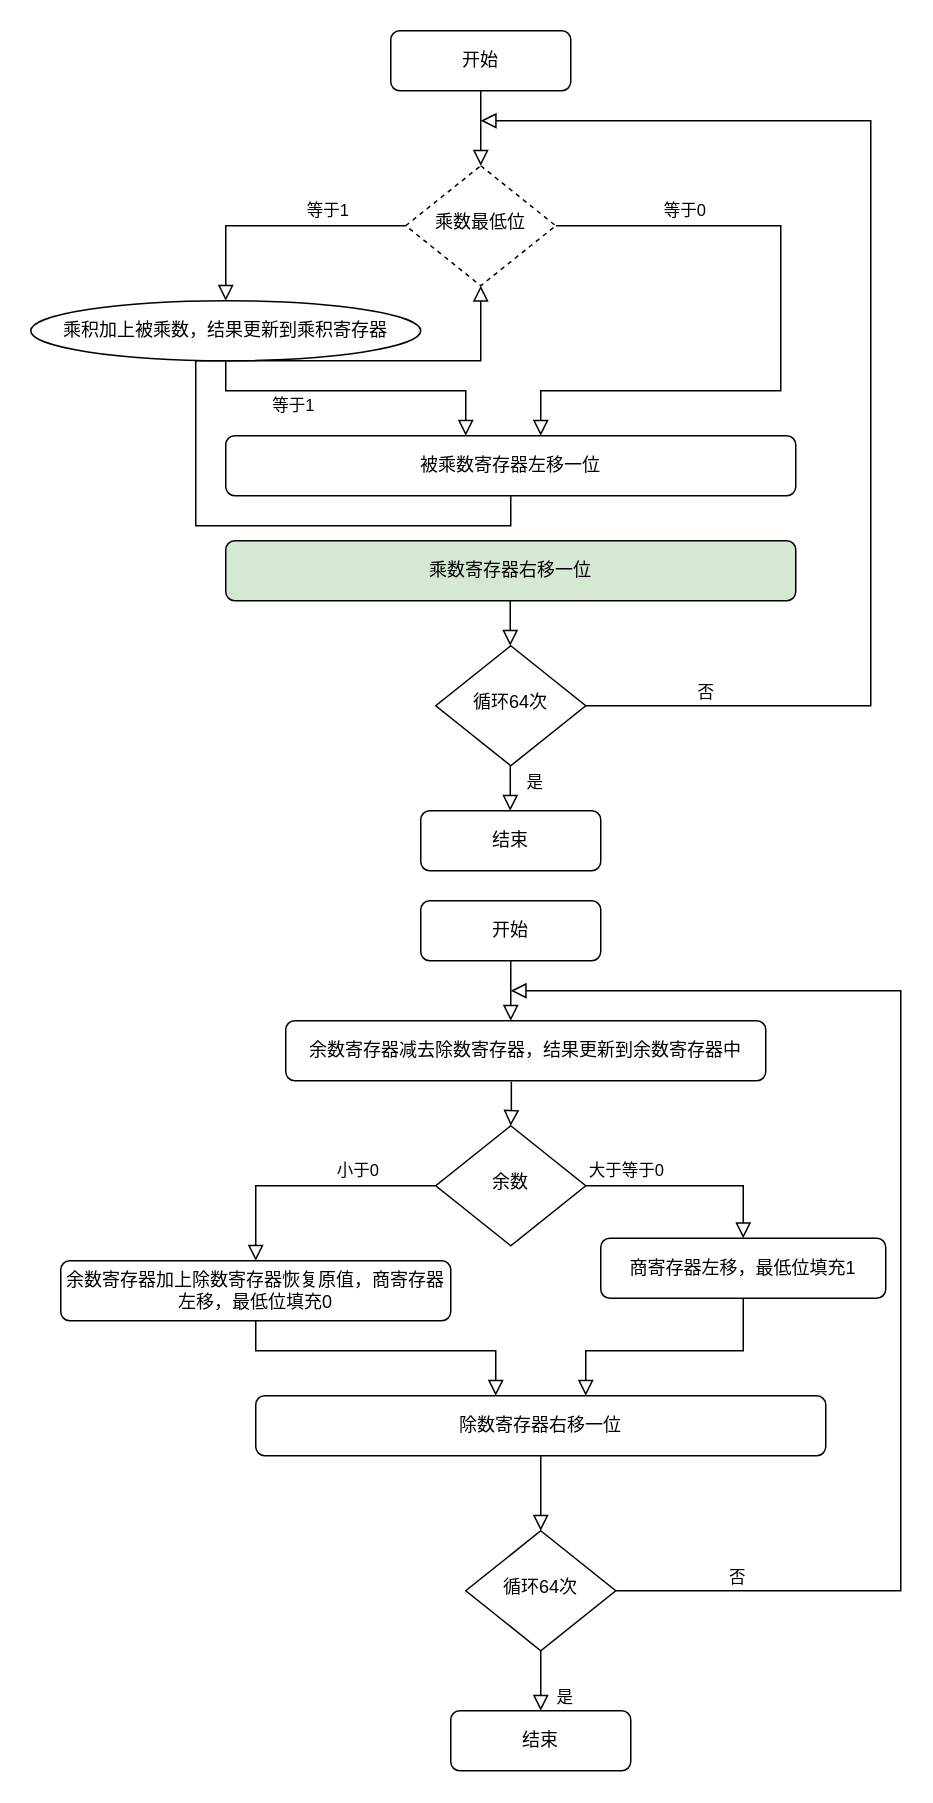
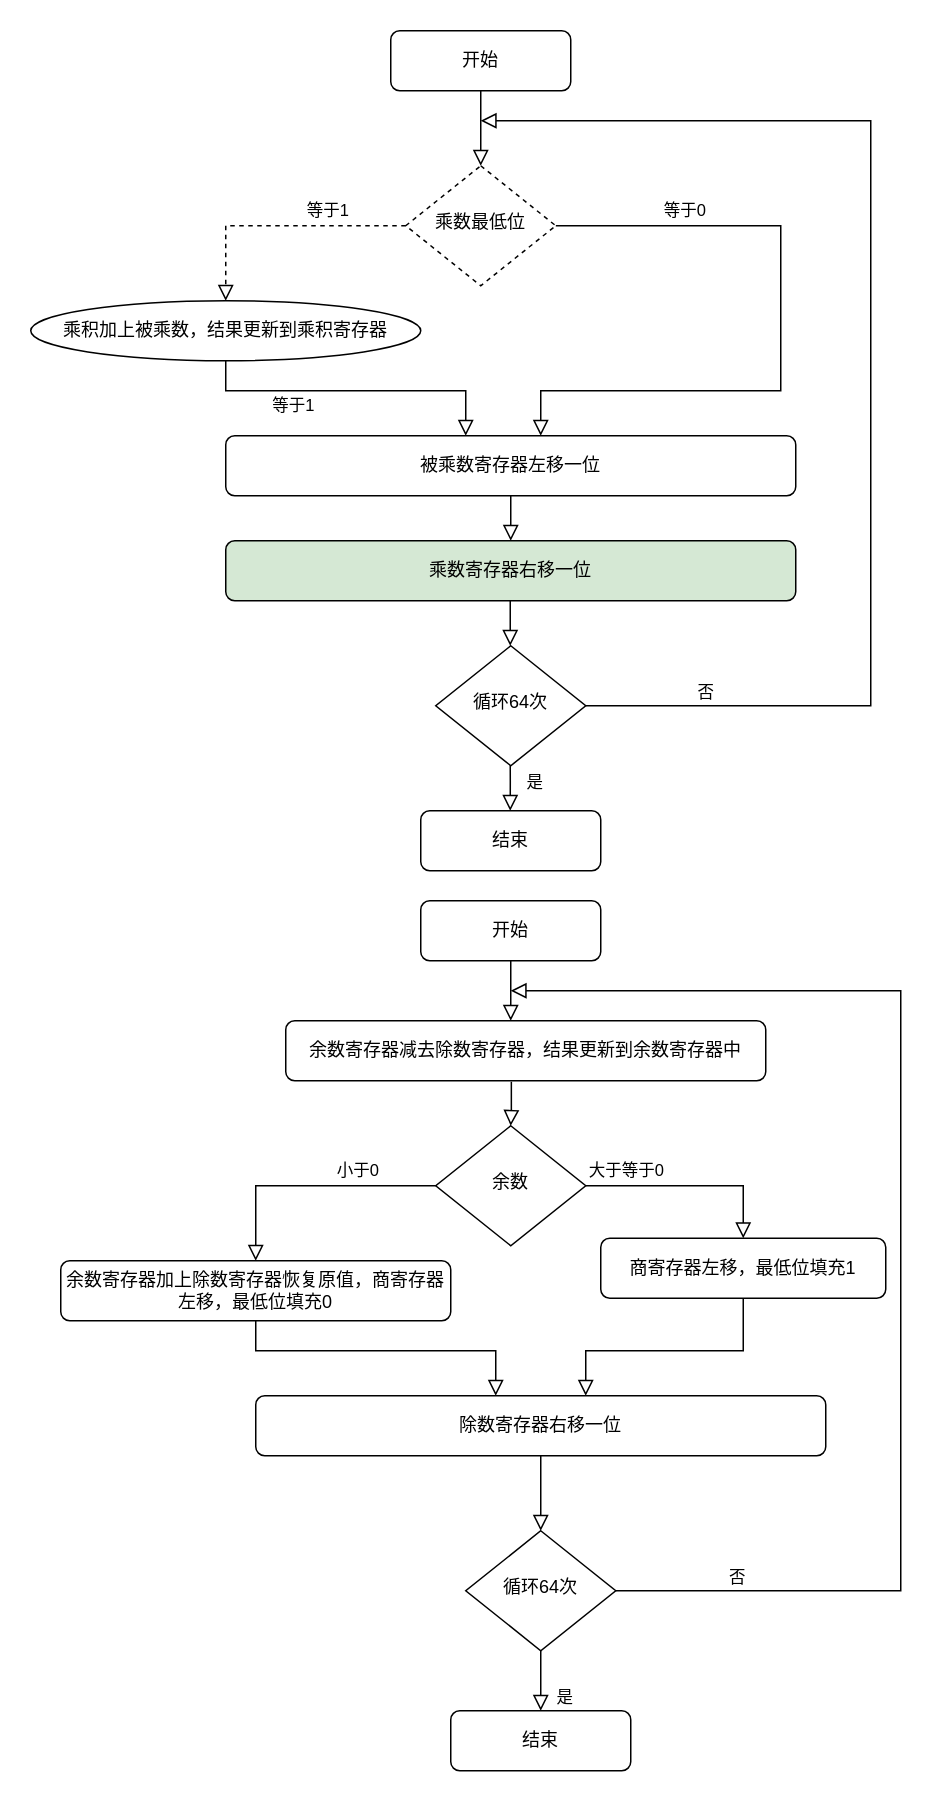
  <mxCell id="0" />
  <mxCell id="1" parent="0" />
  <mxCell id="2" value="" style="rounded=0;html=1;jettySize=auto;orthogonalLoop=1;fontSize=11;endArrow=block;endFill=0;endSize=8;strokeWidth=1;shadow=0;labelBackgroundColor=none;edgeStyle=orthogonalEdgeStyle;" parent="1" source="3" target="5" edge="1"><mxGeometry relative="1" as="geometry" /></mxCell>
  <mxCell id="3" value="开始" style="rounded=1;whiteSpace=wrap;html=1;fontSize=12;glass=0;strokeWidth=1;shadow=0;" parent="1" vertex="1"><mxGeometry x="260" y="20" width="120" height="40" as="geometry" /></mxCell>
  <mxCell id="4" value="等于0" style="edgeStyle=orthogonalEdgeStyle;rounded=0;html=1;jettySize=auto;orthogonalLoop=1;fontSize=11;endArrow=block;endFill=0;endSize=8;strokeWidth=1;shadow=0;labelBackgroundColor=none;" parent="1" source="5" edge="1"><mxGeometry x="-0.617" y="10" relative="1" as="geometry"><mxPoint as="offset" /><mxPoint x="360" y="290" as="targetPoint" /><Array as="points"><mxPoint x="520" y="150" /><mxPoint x="520" y="260" /><mxPoint x="360" y="260" /></Array></mxGeometry></mxCell>
  <mxCell id="5" value="乘数最低位" style="rhombus;whiteSpace=wrap;html=1;shadow=0;fontFamily=Helvetica;fontSize=12;align=center;strokeWidth=1;spacing=6;spacingTop=-4;dashed=1;" parent="1" vertex="1"><mxGeometry x="270" y="110" width="100" height="80" as="geometry" /></mxCell>
  <mxCell id="6" value="被乘数寄存器左移一位" style="rounded=1;whiteSpace=wrap;html=1;fontSize=12;glass=0;strokeWidth=1;shadow=0;" parent="1" vertex="1"><mxGeometry x="150" y="290" width="380" height="40" as="geometry" /></mxCell>
  <mxCell id="7" value="乘积加上被乘数，结果更新到乘积寄存器" style="ellipse;whiteSpace=wrap;html=1;fontSize=12;glass=0;strokeWidth=1;shadow=0;" parent="1" vertex="1"><mxGeometry x="20" y="200" width="260" height="40" as="geometry" /></mxCell>
- <mxCell id="8" value="等于1" style="edgeStyle=orthogonalEdgeStyle;rounded=0;html=1;jettySize=auto;orthogonalLoop=1;fontSize=11;endArrow=block;endFill=0;endSize=8;strokeWidth=1;shadow=0;labelBackgroundColor=none;exitX=0;exitY=0.5;exitDx=0;exitDy=0;entryX=0.5;entryY=0;entryDx=0;entryDy=0;" edge="1" parent="1" source="5" target="7"><mxGeometry x="-0.385" y="-10" relative="1" as="geometry"><mxPoint as="offset" /><mxPoint x="380" y="160" as="sourcePoint" /><mxPoint x="210" y="220" as="targetPoint" /></mxGeometry></mxCell>
+ <mxCell id="8" value="等于1" style="edgeStyle=orthogonalEdgeStyle;rounded=0;html=1;jettySize=auto;orthogonalLoop=1;fontSize=11;endArrow=block;endFill=0;endSize=8;strokeWidth=1;shadow=0;labelBackgroundColor=none;exitX=0;exitY=0.5;exitDx=0;exitDy=0;entryX=0.5;entryY=0;entryDx=0;entryDy=0;dashed=1;" edge="1" parent="1" source="5" target="7"><mxGeometry x="-0.385" y="-10" relative="1" as="geometry"><mxPoint as="offset" /><mxPoint x="380" y="160" as="sourcePoint" /><mxPoint x="210" y="220" as="targetPoint" /></mxGeometry></mxCell>
  <mxCell id="9" value="等于1" style="edgeStyle=orthogonalEdgeStyle;rounded=0;html=1;jettySize=auto;orthogonalLoop=1;fontSize=11;endArrow=block;endFill=0;endSize=8;strokeWidth=1;shadow=0;labelBackgroundColor=none;exitX=0.5;exitY=1;exitDx=0;exitDy=0;" edge="1" parent="1" source="7"><mxGeometry x="-0.385" y="-10" relative="1" as="geometry"><mxPoint as="offset" /><mxPoint x="90" y="340" as="sourcePoint" /><mxPoint x="310" y="290" as="targetPoint" /><Array as="points"><mxPoint x="150" y="260" /><mxPoint x="310" y="260" /><mxPoint x="310" y="290" /></Array></mxGeometry></mxCell>
- <mxCell id="10" value="" style="rounded=0;html=1;jettySize=auto;orthogonalLoop=1;fontSize=11;endArrow=block;endFill=0;endSize=8;strokeWidth=1;shadow=0;labelBackgroundColor=none;edgeStyle=orthogonalEdgeStyle;exitX=0.5;exitY=1;exitDx=0;exitDy=0;" edge="1" parent="1" source="6" target="5"><mxGeometry relative="1" as="geometry"><mxPoint x="339.66" y="350" as="sourcePoint" /><mxPoint x="340" y="360" as="targetPoint" /></mxGeometry></mxCell>
+ <mxCell id="10" value="" style="rounded=0;html=1;jettySize=auto;orthogonalLoop=1;fontSize=11;endArrow=block;endFill=0;endSize=8;strokeWidth=1;shadow=0;labelBackgroundColor=none;edgeStyle=orthogonalEdgeStyle;exitX=0.5;exitY=1;exitDx=0;exitDy=0;entryX=0.5;entryY=0;entryDx=0;entryDy=0;" edge="1" parent="1" source="6" target="11"><mxGeometry relative="1" as="geometry"><mxPoint x="339.66" y="350" as="sourcePoint" /><mxPoint x="340" y="360" as="targetPoint" /></mxGeometry></mxCell>
  <mxCell id="11" value="乘数寄存器右移一位" style="rounded=1;whiteSpace=wrap;html=1;fontSize=12;glass=0;strokeWidth=1;shadow=0;fillColor=#d5e8d4;" vertex="1" parent="1"><mxGeometry x="150" y="360" width="380" height="40" as="geometry" /></mxCell>
  <mxCell id="12" value="" style="rounded=0;html=1;jettySize=auto;orthogonalLoop=1;fontSize=11;endArrow=block;endFill=0;endSize=8;strokeWidth=1;shadow=0;labelBackgroundColor=none;edgeStyle=orthogonalEdgeStyle;exitX=0.5;exitY=1;exitDx=0;exitDy=0;entryX=0.5;entryY=0;entryDx=0;entryDy=0;" edge="1" parent="1"><mxGeometry relative="1" as="geometry"><mxPoint x="339.66" y="400" as="sourcePoint" /><mxPoint x="339.66" y="430" as="targetPoint" /></mxGeometry></mxCell>
  <mxCell id="13" value="循环64次" style="rhombus;whiteSpace=wrap;html=1;shadow=0;fontFamily=Helvetica;fontSize=12;align=center;strokeWidth=1;spacing=6;spacingTop=-4;" vertex="1" parent="1"><mxGeometry x="290" y="430" width="100" height="80" as="geometry" /></mxCell>
  <mxCell id="14" value="" style="rounded=0;html=1;jettySize=auto;orthogonalLoop=1;fontSize=11;endArrow=block;endFill=0;endSize=8;strokeWidth=1;shadow=0;labelBackgroundColor=none;edgeStyle=orthogonalEdgeStyle;exitX=0.5;exitY=1;exitDx=0;exitDy=0;entryX=0.5;entryY=0;entryDx=0;entryDy=0;" edge="1" parent="1"><mxGeometry relative="1" as="geometry"><mxPoint x="339.66" y="510" as="sourcePoint" /><mxPoint x="339.66" y="540" as="targetPoint" /><Array as="points"><mxPoint x="340" y="520" /><mxPoint x="340" y="520" /></Array></mxGeometry></mxCell>
  <mxCell id="15" value="" style="rounded=0;html=1;jettySize=auto;orthogonalLoop=1;fontSize=11;endArrow=block;endFill=0;endSize=8;strokeWidth=1;shadow=0;labelBackgroundColor=none;edgeStyle=orthogonalEdgeStyle;exitX=1;exitY=0.5;exitDx=0;exitDy=0;" edge="1" parent="1" source="13"><mxGeometry relative="1" as="geometry"><mxPoint x="470" y="440" as="sourcePoint" /><mxPoint x="320" y="80" as="targetPoint" /><Array as="points"><mxPoint x="580" y="470" /></Array></mxGeometry></mxCell>
  <mxCell id="16" value="否" style="edgeLabel;html=1;align=center;verticalAlign=middle;resizable=0;points=[];" vertex="1" connectable="0" parent="15"><mxGeometry x="-0.799" y="2" relative="1" as="geometry"><mxPoint x="-5" y="-8" as="offset" /></mxGeometry></mxCell>
  <mxCell id="17" value="是" style="edgeLabel;html=1;align=center;verticalAlign=middle;resizable=0;points=[];" vertex="1" connectable="0" parent="1"><mxGeometry x="489.998" y="470" as="geometry"><mxPoint x="-134" y="50" as="offset" /></mxGeometry></mxCell>
  <mxCell id="18" value="结束" style="rounded=1;whiteSpace=wrap;html=1;fontSize=12;glass=0;strokeWidth=1;shadow=0;" vertex="1" parent="1"><mxGeometry x="280" y="540" width="120" height="40" as="geometry" /></mxCell>
  <mxCell id="19" value="开始" style="rounded=1;whiteSpace=wrap;html=1;fontSize=12;glass=0;strokeWidth=1;shadow=0;" vertex="1" parent="1"><mxGeometry x="280" y="600" width="120" height="40" as="geometry" /></mxCell>
  <mxCell id="20" value="大于等于0" style="edgeStyle=orthogonalEdgeStyle;rounded=0;html=1;jettySize=auto;orthogonalLoop=1;fontSize=11;endArrow=block;endFill=0;endSize=8;strokeWidth=1;shadow=0;labelBackgroundColor=none;entryX=0.5;entryY=0;entryDx=0;entryDy=0;" edge="1" parent="1" target="36"><mxGeometry x="-0.617" y="10" relative="1" as="geometry"><mxPoint as="offset" /><mxPoint x="520" y="837" as="targetPoint" /><Array as="points"><mxPoint x="495" y="790" /></Array><mxPoint x="390" y="790" as="sourcePoint" /></mxGeometry></mxCell>
  <mxCell id="21" value="余数" style="rhombus;whiteSpace=wrap;html=1;shadow=0;fontFamily=Helvetica;fontSize=12;align=center;strokeWidth=1;spacing=6;spacingTop=-4;" vertex="1" parent="1"><mxGeometry x="290" y="750" width="100" height="80" as="geometry" /></mxCell>
  <mxCell id="22" value="除数寄存器右移一位" style="rounded=1;whiteSpace=wrap;html=1;fontSize=12;glass=0;strokeWidth=1;shadow=0;" vertex="1" parent="1"><mxGeometry x="170" y="930" width="380" height="40" as="geometry" /></mxCell>
  <mxCell id="23" value="余数寄存器加上除数寄存器恢复原值，商寄存器左移，最低位填充0" style="rounded=1;whiteSpace=wrap;html=1;fontSize=12;glass=0;strokeWidth=1;shadow=0;" vertex="1" parent="1"><mxGeometry x="40" y="840" width="260" height="40" as="geometry" /></mxCell>
  <mxCell id="24" value="小于0" style="edgeStyle=orthogonalEdgeStyle;rounded=0;html=1;jettySize=auto;orthogonalLoop=1;fontSize=11;endArrow=block;endFill=0;endSize=8;strokeWidth=1;shadow=0;labelBackgroundColor=none;exitX=0;exitY=0.5;exitDx=0;exitDy=0;entryX=0.5;entryY=0;entryDx=0;entryDy=0;" edge="1" parent="1" source="21" target="23"><mxGeometry x="-0.385" y="-10" relative="1" as="geometry"><mxPoint as="offset" /><mxPoint x="400" y="800" as="sourcePoint" /><mxPoint x="230" y="860" as="targetPoint" /></mxGeometry></mxCell>
  <mxCell id="25" value="" style="edgeStyle=orthogonalEdgeStyle;rounded=0;html=1;jettySize=auto;orthogonalLoop=1;fontSize=11;endArrow=block;endFill=0;endSize=8;strokeWidth=1;shadow=0;labelBackgroundColor=none;exitX=0.5;exitY=1;exitDx=0;exitDy=0;" edge="1" parent="1" source="23"><mxGeometry x="-0.385" y="-10" relative="1" as="geometry"><mxPoint as="offset" /><mxPoint x="110" y="980" as="sourcePoint" /><mxPoint x="330" y="930" as="targetPoint" /><Array as="points"><mxPoint x="170" y="900" /><mxPoint x="330" y="900" /><mxPoint x="330" y="930" /></Array></mxGeometry></mxCell>
  <mxCell id="26" value="" style="rounded=0;html=1;jettySize=auto;orthogonalLoop=1;fontSize=11;endArrow=block;endFill=0;endSize=8;strokeWidth=1;shadow=0;labelBackgroundColor=none;edgeStyle=orthogonalEdgeStyle;exitX=0.5;exitY=1;exitDx=0;exitDy=0;entryX=0.5;entryY=0;entryDx=0;entryDy=0;" edge="1" parent="1" source="22" target="27"><mxGeometry relative="1" as="geometry"><mxPoint x="359.66" y="990" as="sourcePoint" /><mxPoint x="360" y="1000" as="targetPoint" /></mxGeometry></mxCell>
  <mxCell id="27" value="循环64次" style="rhombus;whiteSpace=wrap;html=1;shadow=0;fontFamily=Helvetica;fontSize=12;align=center;strokeWidth=1;spacing=6;spacingTop=-4;" vertex="1" parent="1"><mxGeometry x="310" y="1020" width="100" height="80" as="geometry" /></mxCell>
  <mxCell id="28" value="" style="rounded=0;html=1;jettySize=auto;orthogonalLoop=1;fontSize=11;endArrow=block;endFill=0;endSize=8;strokeWidth=1;shadow=0;labelBackgroundColor=none;edgeStyle=orthogonalEdgeStyle;exitX=0.5;exitY=1;exitDx=0;exitDy=0;entryX=0.5;entryY=0;entryDx=0;entryDy=0;" edge="1" parent="1" source="27" target="32"><mxGeometry relative="1" as="geometry"><mxPoint x="359.66" y="1150" as="sourcePoint" /><mxPoint x="359.66" y="1180" as="targetPoint" /><Array as="points" /></mxGeometry></mxCell>
  <mxCell id="29" value="" style="rounded=0;html=1;jettySize=auto;orthogonalLoop=1;fontSize=11;endArrow=block;endFill=0;endSize=8;strokeWidth=1;shadow=0;labelBackgroundColor=none;edgeStyle=orthogonalEdgeStyle;exitX=1;exitY=0.5;exitDx=0;exitDy=0;" edge="1" parent="1" source="27"><mxGeometry relative="1" as="geometry"><mxPoint x="490" y="1020" as="sourcePoint" /><mxPoint x="340" y="660" as="targetPoint" /><Array as="points"><mxPoint x="600" y="1060" /><mxPoint x="600" y="660" /></Array></mxGeometry></mxCell>
  <mxCell id="30" value="否" style="edgeLabel;html=1;align=center;verticalAlign=middle;resizable=0;points=[];" vertex="1" connectable="0" parent="29"><mxGeometry x="-0.799" y="2" relative="1" as="geometry"><mxPoint x="-5" y="-8" as="offset" /></mxGeometry></mxCell>
  <mxCell id="31" value="是" style="edgeLabel;html=1;align=center;verticalAlign=middle;resizable=0;points=[];" vertex="1" connectable="0" parent="1"><mxGeometry x="509.998" y="1080" as="geometry"><mxPoint x="-134" y="50" as="offset" /></mxGeometry></mxCell>
  <mxCell id="32" value="结束" style="rounded=1;whiteSpace=wrap;html=1;fontSize=12;glass=0;strokeWidth=1;shadow=0;" vertex="1" parent="1"><mxGeometry x="300" y="1140" width="120" height="40" as="geometry" /></mxCell>
  <mxCell id="33" value="" style="rounded=0;html=1;jettySize=auto;orthogonalLoop=1;fontSize=11;endArrow=block;endFill=0;endSize=8;strokeWidth=1;shadow=0;labelBackgroundColor=none;edgeStyle=orthogonalEdgeStyle;exitX=0.5;exitY=1;exitDx=0;exitDy=0;" edge="1" parent="1" source="19"><mxGeometry relative="1" as="geometry"><mxPoint x="339.66" y="660" as="sourcePoint" /><mxPoint x="340" y="680" as="targetPoint" /><Array as="points" /></mxGeometry></mxCell>
  <mxCell id="34" value="余数寄存器减去除数寄存器，结果更新到余数寄存器中" style="rounded=1;whiteSpace=wrap;html=1;fontSize=12;glass=0;strokeWidth=1;shadow=0;" vertex="1" parent="1"><mxGeometry x="190" y="680" width="320" height="40" as="geometry" /></mxCell>
  <mxCell id="35" value="" style="rounded=0;html=1;jettySize=auto;orthogonalLoop=1;fontSize=11;endArrow=block;endFill=0;endSize=8;strokeWidth=1;shadow=0;labelBackgroundColor=none;edgeStyle=orthogonalEdgeStyle;exitX=0.47;exitY=1.017;exitDx=0;exitDy=0;exitPerimeter=0;" edge="1" parent="1" source="34" target="21"><mxGeometry relative="1" as="geometry"><mxPoint x="400" y="720" as="sourcePoint" /><mxPoint x="400" y="760" as="targetPoint" /><Array as="points" /></mxGeometry></mxCell>
  <mxCell id="36" value="商寄存器左移，最低位填充1" style="rounded=1;whiteSpace=wrap;html=1;fontSize=12;glass=0;strokeWidth=1;shadow=0;" vertex="1" parent="1"><mxGeometry x="400" y="825" width="190" height="40" as="geometry" /></mxCell>
  <mxCell id="37" value="" style="edgeStyle=orthogonalEdgeStyle;rounded=0;html=1;jettySize=auto;orthogonalLoop=1;fontSize=11;endArrow=block;endFill=0;endSize=8;strokeWidth=1;shadow=0;labelBackgroundColor=none;exitX=0.5;exitY=1;exitDx=0;exitDy=0;" edge="1" parent="1" source="36"><mxGeometry x="-0.385" y="-10" relative="1" as="geometry"><mxPoint as="offset" /><mxPoint x="420" y="890" as="sourcePoint" /><mxPoint x="390" y="930" as="targetPoint" /><Array as="points"><mxPoint x="495" y="900" /><mxPoint x="390" y="900" /><mxPoint x="390" y="930" /></Array></mxGeometry></mxCell>
